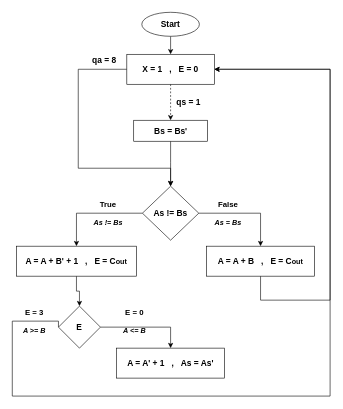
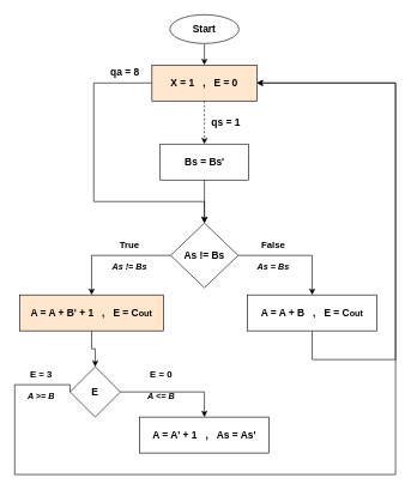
  <mxCell id="0" />
  <mxCell id="1" parent="0" />
  <mxCell id="2" style="edgeStyle=orthogonalEdgeStyle;rounded=0;orthogonalLoop=1;jettySize=auto;html=1;exitX=0.5;exitY=1;exitDx=0;exitDy=0;fontSize=14;dashed=1;" parent="1" source="4" target="11" edge="1"><mxGeometry relative="1" as="geometry"><Array as="points"><mxPoint x="284" y="175" /><mxPoint x="284" y="175" /></Array></mxGeometry></mxCell>
  <mxCell id="3" style="edgeStyle=orthogonalEdgeStyle;rounded=0;orthogonalLoop=1;jettySize=auto;html=1;exitX=0;exitY=0.5;exitDx=0;exitDy=0;entryX=0.5;entryY=0;entryDx=0;entryDy=0;fontSize=14;" parent="1" source="4" target="9" edge="1"><mxGeometry relative="1" as="geometry"><Array as="points"><mxPoint x="130" y="115" /><mxPoint x="130" y="280" /><mxPoint x="284" y="280" /></Array></mxGeometry></mxCell>
- <mxCell id="4" value="&lt;font style=&quot;font-size: 14px&quot;&gt;&lt;b&gt;X = 1&amp;nbsp; &amp;nbsp;,&amp;nbsp; &amp;nbsp;E = 0&lt;br&gt;&lt;/b&gt;&lt;/font&gt;" style="rounded=0;whiteSpace=wrap;html=1;" parent="1" vertex="1"><mxGeometry x="211" y="90" width="146" height="50" as="geometry" /></mxCell>
+ <mxCell id="4" value="&lt;font style=&quot;font-size: 14px&quot;&gt;&lt;b&gt;X = 1&amp;nbsp; &amp;nbsp;,&amp;nbsp; &amp;nbsp;E = 0&lt;br&gt;&lt;/b&gt;&lt;/font&gt;" style="rounded=0;whiteSpace=wrap;html=1;fillColor=#ffe6cc;" parent="1" vertex="1"><mxGeometry x="211" y="90" width="146" height="50" as="geometry" /></mxCell>
  <mxCell id="5" style="edgeStyle=orthogonalEdgeStyle;rounded=0;orthogonalLoop=1;jettySize=auto;html=1;exitX=0.5;exitY=1;exitDx=0;exitDy=0;entryX=0.5;entryY=0;entryDx=0;entryDy=0;fontSize=14;" parent="1" source="6" target="4" edge="1"><mxGeometry relative="1" as="geometry" /></mxCell>
  <mxCell id="6" value="&lt;b&gt;&lt;font style=&quot;font-size: 14px&quot;&gt;Start&lt;/font&gt;&lt;/b&gt;" style="ellipse;whiteSpace=wrap;html=1;" parent="1" vertex="1"><mxGeometry x="236" y="20" width="96" height="40" as="geometry" /></mxCell>
  <mxCell id="7" style="edgeStyle=orthogonalEdgeStyle;rounded=0;orthogonalLoop=1;jettySize=auto;html=1;exitX=0;exitY=0.5;exitDx=0;exitDy=0;entryX=0.5;entryY=0;entryDx=0;entryDy=0;fontSize=13;" parent="1" source="9" target="13" edge="1"><mxGeometry relative="1" as="geometry" /></mxCell>
  <mxCell id="8" style="edgeStyle=orthogonalEdgeStyle;rounded=0;orthogonalLoop=1;jettySize=auto;html=1;exitX=1;exitY=0.5;exitDx=0;exitDy=0;entryX=0.5;entryY=0;entryDx=0;entryDy=0;fontSize=13;" parent="1" source="9" target="15" edge="1"><mxGeometry relative="1" as="geometry" /></mxCell>
  <mxCell id="9" value="&lt;font&gt;&lt;b&gt;&lt;font style=&quot;font-size: 14px&quot;&gt;As != Bs&lt;/font&gt;&lt;br&gt;&lt;/b&gt;&lt;/font&gt;" style="rhombus;whiteSpace=wrap;html=1;fontSize=14;" parent="1" vertex="1"><mxGeometry x="237" y="310" width="94" height="90" as="geometry" /></mxCell>
  <mxCell id="10" style="edgeStyle=orthogonalEdgeStyle;rounded=0;orthogonalLoop=1;jettySize=auto;html=1;exitX=0.5;exitY=1;exitDx=0;exitDy=0;entryX=0.5;entryY=0;entryDx=0;entryDy=0;fontSize=14;" parent="1" source="11" target="9" edge="1"><mxGeometry relative="1" as="geometry"><Array as="points"><mxPoint x="284" y="270" /><mxPoint x="284" y="270" /></Array></mxGeometry></mxCell>
- <mxCell id="11" value="&lt;b&gt;Bs = Bs'&lt;/b&gt;" style="rounded=0;whiteSpace=wrap;html=1;fontSize=14;" parent="1" vertex="1"><mxGeometry x="222.5" y="200" width="123" height="35" as="geometry" /></mxCell>
+ <mxCell id="11" value="&lt;b&gt;Bs = Bs'&lt;/b&gt;" style="rounded=0;whiteSpace=wrap;html=1;fontSize=14;" parent="1" vertex="1"><mxGeometry x="222.5" y="200" width="123" height="50" as="geometry" /></mxCell>
  <mxCell id="12" style="edgeStyle=orthogonalEdgeStyle;rounded=0;orthogonalLoop=1;jettySize=auto;html=1;exitX=0.5;exitY=1;exitDx=0;exitDy=0;entryX=0.5;entryY=0;entryDx=0;entryDy=0;fontSize=13;" parent="1" source="13" target="17" edge="1"><mxGeometry relative="1" as="geometry" /></mxCell>
- <mxCell id="13" value="&lt;b&gt;A = A + B' + 1&amp;nbsp; &amp;nbsp;,&amp;nbsp; &amp;nbsp;E = C&lt;font style=&quot;font-size: 12px&quot;&gt;out&lt;/font&gt;&lt;br&gt;&lt;/b&gt;" style="rounded=0;whiteSpace=wrap;html=1;fontSize=14;" parent="1" vertex="1"><mxGeometry x="27" y="410" width="200" height="50" as="geometry" /></mxCell>
+ <mxCell id="13" value="&lt;b&gt;A = A + B' + 1&amp;nbsp; &amp;nbsp;,&amp;nbsp; &amp;nbsp;E = C&lt;font style=&quot;font-size: 12px&quot;&gt;out&lt;/font&gt;&lt;br&gt;&lt;/b&gt;" style="rounded=0;whiteSpace=wrap;html=1;fontSize=14;fillColor=#ffe6cc;" parent="1" vertex="1"><mxGeometry x="27" y="410" width="200" height="50" as="geometry" /></mxCell>
  <mxCell id="14" style="edgeStyle=orthogonalEdgeStyle;rounded=0;orthogonalLoop=1;jettySize=auto;html=1;exitX=0.5;exitY=1;exitDx=0;exitDy=0;entryX=1;entryY=0.5;entryDx=0;entryDy=0;" parent="1" source="15" target="4" edge="1"><mxGeometry relative="1" as="geometry"><Array as="points"><mxPoint x="434" y="500" /><mxPoint x="550" y="500" /><mxPoint x="550" y="115" /></Array></mxGeometry></mxCell>
  <mxCell id="15" value="&lt;font&gt;&lt;b&gt;&lt;span style=&quot;font-size: 14px&quot;&gt;A = A + B&amp;nbsp; &amp;nbsp;,&amp;nbsp; &amp;nbsp;E = C&lt;/span&gt;&lt;font style=&quot;font-size: 12px&quot;&gt;out&lt;/font&gt;&lt;/b&gt;&lt;/font&gt;" style="rounded=0;whiteSpace=wrap;html=1;fontSize=12;" parent="1" vertex="1"><mxGeometry x="344" y="410" width="180" height="50" as="geometry" /></mxCell>
  <mxCell id="16" style="edgeStyle=orthogonalEdgeStyle;rounded=0;orthogonalLoop=1;jettySize=auto;html=1;exitX=1;exitY=0.5;exitDx=0;exitDy=0;entryX=0.5;entryY=0;entryDx=0;entryDy=0;fontSize=13;" parent="1" source="17" target="21" edge="1"><mxGeometry relative="1" as="geometry" /></mxCell>
  <mxCell id="17" value="&lt;b&gt;&lt;font style=&quot;font-size: 14px&quot;&gt;E&lt;/font&gt;&lt;/b&gt;" style="rhombus;whiteSpace=wrap;html=1;fontSize=12;" parent="1" vertex="1"><mxGeometry x="97" y="510" width="70" height="70" as="geometry" /></mxCell>
  <mxCell id="18" style="edgeStyle=orthogonalEdgeStyle;rounded=0;orthogonalLoop=1;jettySize=auto;html=1;exitX=0;exitY=0.5;exitDx=0;exitDy=0;entryX=1;entryY=0.5;entryDx=0;entryDy=0;" parent="1" source="17" target="4" edge="1"><mxGeometry relative="1" as="geometry"><Array as="points"><mxPoint x="20" y="535" /><mxPoint x="20" y="660" /><mxPoint x="550" y="660" /><mxPoint x="550" y="115" /></Array><mxPoint x="19.5" y="625" as="sourcePoint" /></mxGeometry></mxCell>
  <mxCell id="19" value="&lt;b&gt;qa = 8&lt;/b&gt;" style="text;html=1;strokeColor=none;fillColor=none;align=center;verticalAlign=middle;whiteSpace=wrap;rounded=0;fontSize=14;" parent="1" vertex="1"><mxGeometry x="140" y="80" width="67" height="40" as="geometry" /></mxCell>
  <mxCell id="20" value="&lt;b&gt;qs = 1&lt;/b&gt;" style="text;html=1;strokeColor=none;fillColor=none;align=center;verticalAlign=middle;whiteSpace=wrap;rounded=0;fontSize=14;" parent="1" vertex="1"><mxGeometry x="284" y="150" width="60" height="40" as="geometry" /></mxCell>
  <mxCell id="21" value="&lt;b&gt;A = A' + 1&amp;nbsp; &amp;nbsp;,&amp;nbsp; &amp;nbsp;As = As'&lt;/b&gt;" style="rounded=0;whiteSpace=wrap;html=1;fontSize=14;" parent="1" vertex="1"><mxGeometry x="194" y="580" width="180" height="50" as="geometry" /></mxCell>
  <mxCell id="22" value="&lt;b&gt;&lt;font style=&quot;font-size: 13px&quot;&gt;E = 3&lt;/font&gt;&lt;/b&gt;" style="text;html=1;strokeColor=none;fillColor=none;align=center;verticalAlign=middle;whiteSpace=wrap;rounded=0;fontSize=13;" parent="1" vertex="1"><mxGeometry x="27" y="500" width="60" height="40" as="geometry" /></mxCell>
  <mxCell id="23" value="&lt;b&gt;&lt;font style=&quot;font-size: 13px&quot;&gt;E = 0&lt;/font&gt;&lt;/b&gt;" style="text;html=1;strokeColor=none;fillColor=none;align=center;verticalAlign=middle;whiteSpace=wrap;rounded=0;fontSize=13;" parent="1" vertex="1"><mxGeometry x="194" y="500" width="60" height="40" as="geometry" /></mxCell>
  <mxCell id="24" value="&lt;font size=&quot;1&quot;&gt;&lt;b style=&quot;font-size: 13px&quot;&gt;True&lt;/b&gt;&lt;/font&gt;" style="text;html=1;strokeColor=none;fillColor=none;align=center;verticalAlign=middle;whiteSpace=wrap;rounded=0;fontSize=13;" parent="1" vertex="1"><mxGeometry x="150" y="320" width="60" height="40" as="geometry" /></mxCell>
  <mxCell id="25" value="&lt;font size=&quot;1&quot;&gt;&lt;b style=&quot;font-size: 13px&quot;&gt;False&lt;/b&gt;&lt;/font&gt;" style="text;html=1;strokeColor=none;fillColor=none;align=center;verticalAlign=middle;whiteSpace=wrap;rounded=0;fontSize=13;" parent="1" vertex="1"><mxGeometry x="350" y="320" width="60" height="40" as="geometry" /></mxCell>
  <mxCell id="26" value="&lt;b&gt;&lt;i&gt;&lt;font style=&quot;font-size: 12px&quot;&gt;A &amp;gt;= B&lt;/font&gt;&lt;/i&gt;&lt;/b&gt;" style="text;html=1;strokeColor=none;fillColor=none;align=center;verticalAlign=middle;whiteSpace=wrap;rounded=0;fontSize=13;" parent="1" vertex="1"><mxGeometry x="27" y="530" width="60" height="40" as="geometry" /></mxCell>
  <mxCell id="27" value="&lt;b&gt;&lt;i&gt;&lt;font style=&quot;font-size: 12px&quot;&gt;A &amp;lt;= B&lt;/font&gt;&lt;/i&gt;&lt;/b&gt;" style="text;html=1;strokeColor=none;fillColor=none;align=center;verticalAlign=middle;whiteSpace=wrap;rounded=0;fontSize=13;" parent="1" vertex="1"><mxGeometry x="194" y="530" width="60" height="40" as="geometry" /></mxCell>
  <mxCell id="28" value="&lt;b&gt;&lt;i&gt;&lt;font style=&quot;font-size: 12px&quot;&gt;As = Bs&lt;/font&gt;&lt;/i&gt;&lt;/b&gt;" style="text;html=1;strokeColor=none;fillColor=none;align=center;verticalAlign=middle;whiteSpace=wrap;rounded=0;fontSize=13;" parent="1" vertex="1"><mxGeometry x="350" y="350" width="60" height="40" as="geometry" /></mxCell>
  <mxCell id="29" value="&lt;b&gt;&lt;i&gt;&lt;font style=&quot;font-size: 12px&quot;&gt;As != Bs&lt;/font&gt;&lt;/i&gt;&lt;/b&gt;" style="text;html=1;strokeColor=none;fillColor=none;align=center;verticalAlign=middle;whiteSpace=wrap;rounded=0;fontSize=13;" parent="1" vertex="1"><mxGeometry x="150" y="350" width="60" height="40" as="geometry" /></mxCell>
